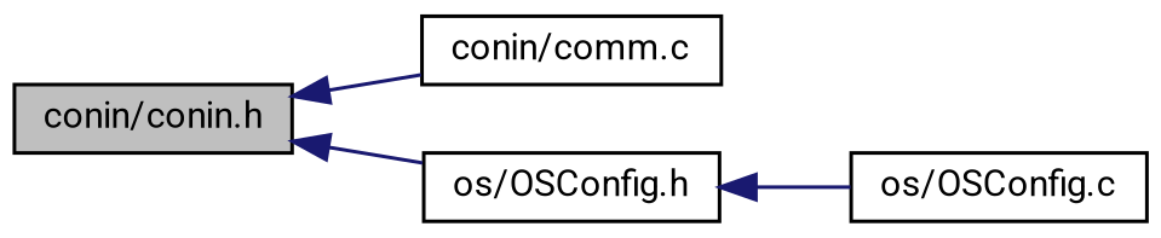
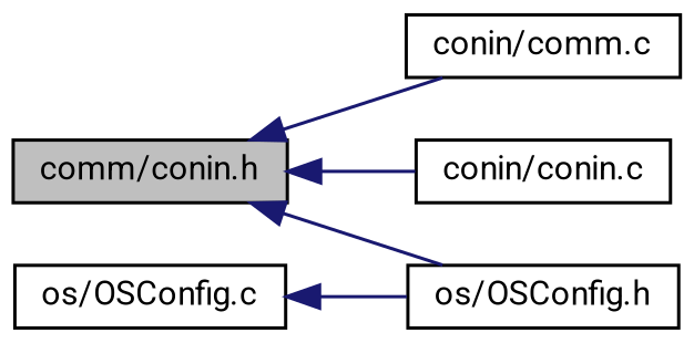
  digraph {
    fontname=Roboto
    rankdir=LR
    node [color=black fillcolor=white fontname=Roboto fontsize=10 shape=record style=filled]
    edge [color=midnightblue dir=back fontname=Roboto fontsize=10 labelfontname=Helvetica labelfontsize=10 style=solid]
-   n1 [fillcolor=grey75 fontcolor=black height=0.2 label="conin/conin.h" width=0.4]
+   n1 [fillcolor=grey75 fontcolor=black height=0.2 label="comm/conin.h" width=0.4]
    n2 [height=0.2 label="conin/comm.c" width=0.4]
+   n3 [height=0.2 label="conin/conin.c" width=0.4]
    n4 [height=0.2 label="os/OSConfig.h" width=0.4]
    n5 [height=0.2 label="os/OSConfig.c" width=0.4]
    n1 -> n2
+   n1 -> n3
    n1 -> n4
-   n4 -> n5
+   n5 -> n4
  }
